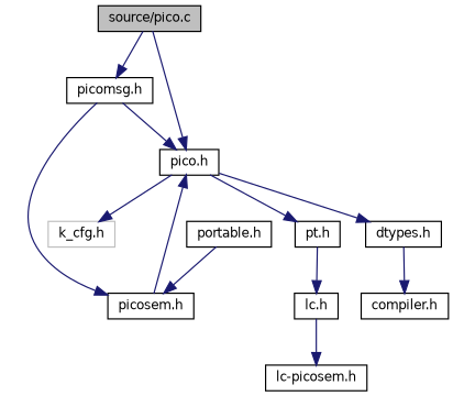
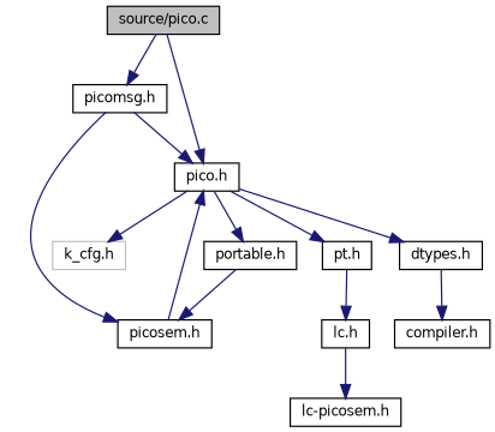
  digraph {
    node [color=black fillcolor=white fontname=Helvetica fontsize=10 shape=record style=filled]
    edge [color=midnightblue fontname=Helvetica fontsize=10 labelfontname=Helvetica labelfontsize=10 style=solid]
    n1 [fillcolor=grey75 fontcolor=black height=0.2 label="source/pico.c" width=0.4]
    n2 [height=0.2 label="pico.h" width=0.4]
    n3 [height=0.2 label="picomsg.h" width=0.4]
    n4 [height=0.2 label="dtypes.h" width=0.4]
    n5 [color=grey75 height=0.2 label="k_cfg.h" width=0.4]
    n6 [height=0.2 label="portable.h" width=0.4]
    n7 [height=0.2 label="pt.h" width=0.4]
    n8 [height=0.2 label="picosem.h" width=0.4]
    n9 [height=0.2 label="compiler.h" width=0.4]
    n10 [height=0.2 label="lc.h" width=0.4]
    n11 [height=0.2 label="lc-picosem.h" width=0.4]
    n1 -> n2
    n1 -> n3
    n2 -> n4
    n2 -> n5
+   n2 -> n6
    n2 -> n7
    n3 -> n2
    n3 -> n8
    n4 -> n9
    n6 -> n8
    n7 -> n10
    n8 -> n2
    n10 -> n11
  }
